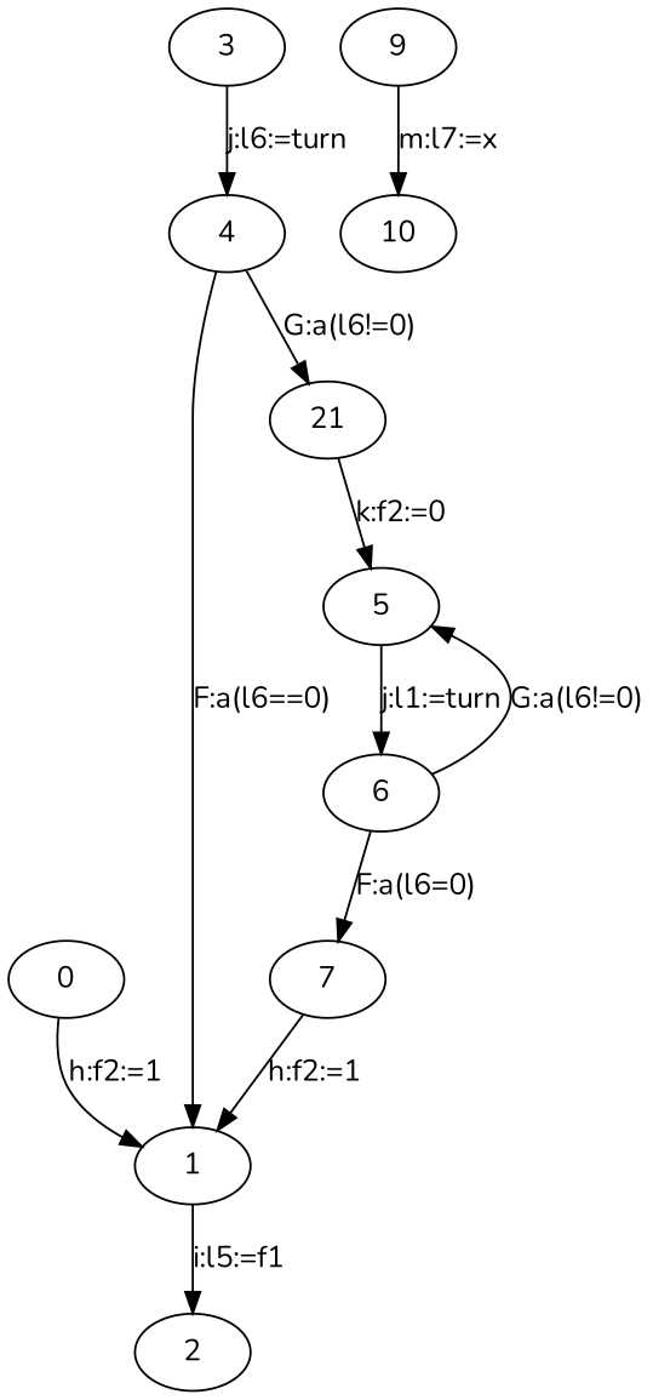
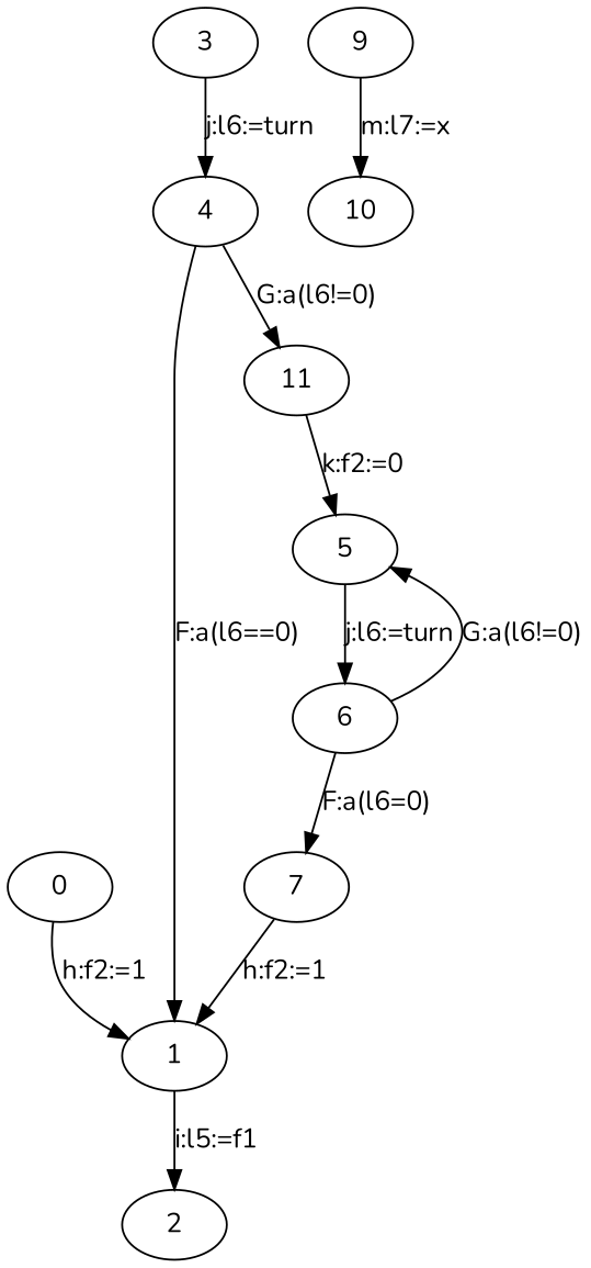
  digraph {
    fontname=Nunito
    node [fixedsize=false fontname=Nunito regular=false]
    edge [constraint=true decorate=false fontname=Nunito labelfloat=false]
    n1 [label=0]
    n2 [label=1]
    n3 [label=2]
    n4 [label=3]
    n5 [label=4]
-   n6 [label=21]
+   n6 [label=11]
    n7 [label=5]
    n8 [label=6]
    n9 [label=7]
    n10 [label=9]
    n11 [label=10]
    n1 -> n2 [label="h:f2:=1"]
    n2 -> n3 [label="i:l5:=f1"]
    n4 -> n5 [label="j:l6:=turn"]
    n5 -> n2 [label="F:a(l6==0)"]
    n5 -> n6 [label="G:a(l6!=0)"]
    n6 -> n7 [label="k:f2:=0"]
-   n7 -> n8 [label="j:l1:=turn"]
+   n7 -> n8 [label="j:l6:=turn"]
    n8 -> n7 [label="G:a(l6!=0)"]
    n8 -> n9 [label="F:a(l6=0)"]
    n9 -> n2 [label="h:f2:=1"]
    n10 -> n11 [label="m:l7:=x"]
  }
